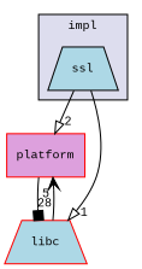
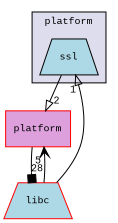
  digraph {
    compound=true
    node [fillcolor=lightblue fontname=CourierNew fontsize=10 shape=trapezium style=filled color=red]
    edge [arrowhead=onormal labeldistance=1.5 labelfontname=CourierNew labelfontsize=10]
    n1 [label=ssl pencolor=black color=""]
    n2 [fillcolor=plum label=platform shape=box]
    n3 [label=libc]
    subgraph cluster_1 {
      bgcolor="#ddddee"
      fontname=CourierNew
      fontsize=10
-     label=impl
+     label=platform
      pencolor=black
      n1
    }
    n1 -> n2 [headlabel=2]
-   n1 -> n3 [headlabel=1]
+   n3 -> n1 [headlabel=1]
    n2 -> n3 [arrowhead=box headlabel=28]
    n3 -> n2 [arrowhead=vee headlabel=5]
  }
